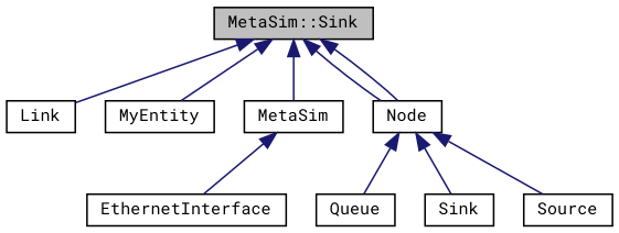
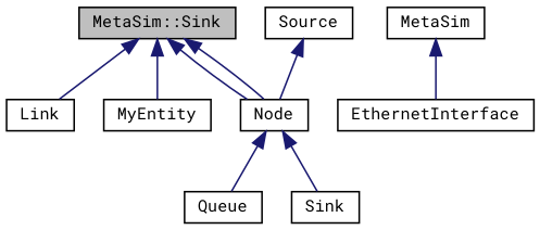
  digraph {
    fontname="Roboto Mono"
    node [color=black fillcolor=white fontname="Roboto Mono" fontsize=10 shape=record style=filled]
    edge [color=midnightblue dir=back fontname="Roboto Mono" fontsize=10 labelfontname=Helvetica labelfontsize=10 style=solid]
    n1 [fillcolor=grey75 fontcolor=black height=0.2 label="MetaSim::Sink" width=0.4]
    n2 [height=0.2 label=Link width=0.4]
    n3 [height=0.2 label=MyEntity width=0.4]
    n4 [height=0.2 label=MetaSim width=0.4]
    n5 [height=0.2 label="Node" width=0.4]
    n6 [height=0.2 label=EthernetInterface width=0.4]
    n7 [height=0.2 label=Queue width=0.4]
    n8 [height=0.2 label=Sink width=0.4]
    n9 [height=0.2 label=Source width=0.4]
    n1 -> n2
    n1 -> n3
-   n1 -> n4
    n1 -> n5
    n1 -> n5
    n4 -> n6
    n5 -> n7
    n5 -> n8
-   n5 -> n9
+   n9 -> n5
  }
